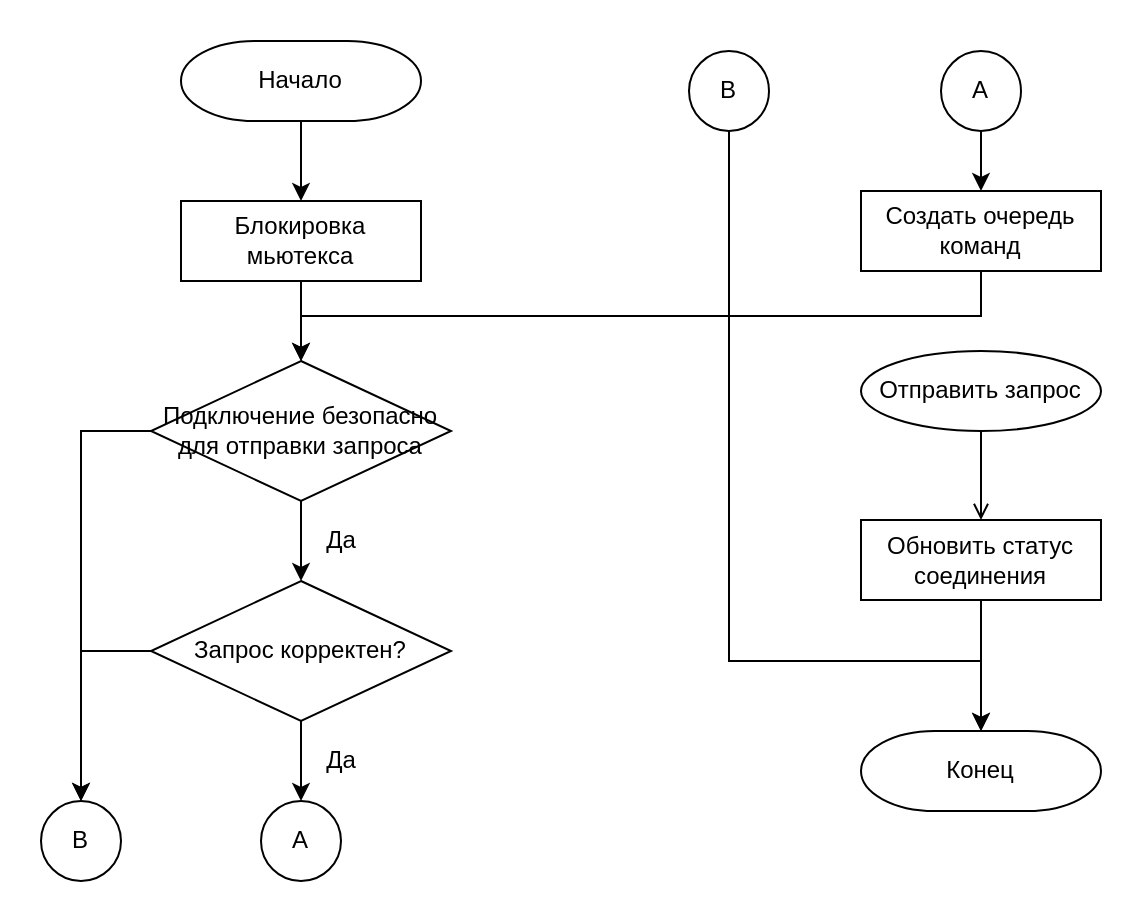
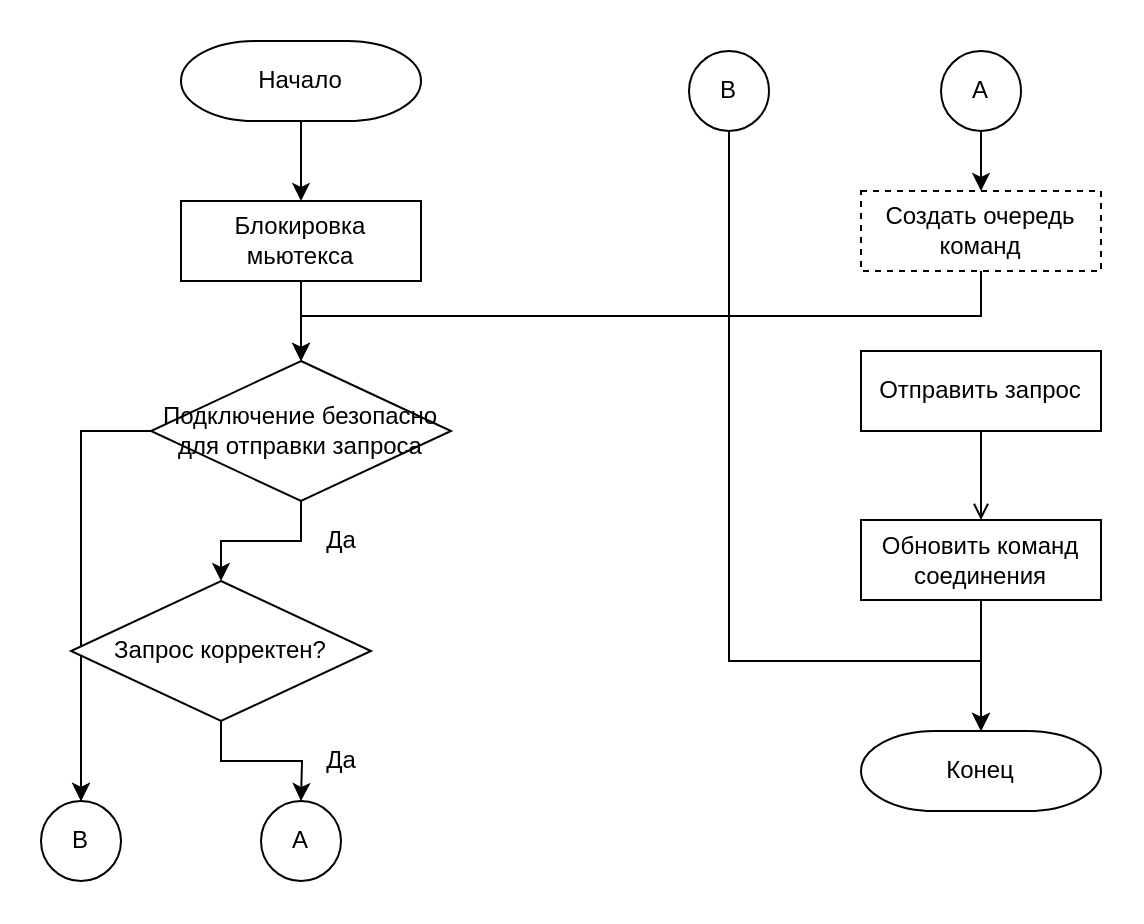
  <mxCell id="0" />
  <mxCell id="1" parent="0" />
  <mxCell id="2" style="edgeStyle=orthogonalEdgeStyle;rounded=0;orthogonalLoop=1;jettySize=auto;html=1;exitX=0.5;exitY=1;exitDx=0;exitDy=0;exitPerimeter=0;entryX=0.5;entryY=0;entryDx=0;entryDy=0;" parent="1" source="3" target="5" edge="1"><mxGeometry relative="1" as="geometry" /></mxCell>
  <mxCell id="3" value="Начало" style="strokeWidth=1;html=1;shape=mxgraph.flowchart.terminator;whiteSpace=wrap;" parent="1" vertex="1"><mxGeometry x="90" width="120" height="40" as="geometry" y="20" /></mxCell>
  <mxCell id="4" style="edgeStyle=orthogonalEdgeStyle;rounded=0;orthogonalLoop=1;jettySize=auto;html=1;exitX=0.5;exitY=1;exitDx=0;exitDy=0;entryX=0.5;entryY=0;entryDx=0;entryDy=0;" parent="1" source="5" edge="1"><mxGeometry relative="1" as="geometry"><mxPoint x="150" y="180" as="targetPoint" /></mxGeometry></mxCell>
  <mxCell id="5" value="Блокировка мьютекса" style="rounded=0;whiteSpace=wrap;html=1;" parent="1" vertex="1"><mxGeometry x="90" y="100" width="120" height="40" as="geometry" /></mxCell>
  <mxCell id="6" style="edgeStyle=orthogonalEdgeStyle;rounded=0;orthogonalLoop=1;jettySize=auto;html=1;exitX=0.5;exitY=1;exitDx=0;exitDy=0;exitPerimeter=0;entryX=0.5;entryY=0;entryDx=0;entryDy=0;entryPerimeter=0;" parent="1" source="8" target="11" edge="1"><mxGeometry relative="1" as="geometry" /></mxCell>
  <mxCell id="7" style="edgeStyle=orthogonalEdgeStyle;rounded=0;orthogonalLoop=1;jettySize=auto;html=1;exitX=0;exitY=0.5;exitDx=0;exitDy=0;exitPerimeter=0;entryX=0.5;entryY=0;entryDx=0;entryDy=0;" parent="1" source="8" target="24" edge="1"><mxGeometry relative="1" as="geometry"><Array as="points"><mxPoint x="40" y="215" /></Array><mxPoint x="150" y="670" as="targetPoint" /></mxGeometry></mxCell>
  <mxCell id="8" value="Подключение безопасно для отправки запроса" style="strokeWidth=1;html=1;shape=mxgraph.flowchart.decision;whiteSpace=wrap;" parent="1" vertex="1"><mxGeometry x="75" y="180" width="150" height="70" as="geometry" /></mxCell>
  <mxCell id="9" style="edgeStyle=orthogonalEdgeStyle;rounded=0;orthogonalLoop=1;jettySize=auto;html=1;exitX=0.5;exitY=1;exitDx=0;exitDy=0;exitPerimeter=0;entryX=0.5;entryY=0;entryDx=0;entryDy=0;" parent="1" source="11" edge="1"><mxGeometry relative="1" as="geometry"><mxPoint x="150" y="400" as="targetPoint" /></mxGeometry></mxCell>
  <mxCell id="10" style="edgeStyle=orthogonalEdgeStyle;rounded=0;orthogonalLoop=1;jettySize=auto;html=1;exitX=0;exitY=0.5;exitDx=0;exitDy=0;exitPerimeter=0;entryX=0.5;entryY=0;entryDx=0;entryDy=0;" parent="1" source="11" target="24" edge="1"><mxGeometry relative="1" as="geometry"><Array as="points"><mxPoint x="40" y="325" /></Array><mxPoint x="150" y="670" as="targetPoint" /></mxGeometry></mxCell>
- <mxCell id="11" value="Запрос корректен?" style="strokeWidth=1;html=1;shape=mxgraph.flowchart.decision;whiteSpace=wrap;" parent="1" vertex="1"><mxGeometry x="75" y="290" width="150" height="70" as="geometry" /></mxCell>
+ <mxCell id="11" value="Запрос корректен?" style="strokeWidth=1;html=1;shape=mxgraph.flowchart.decision;whiteSpace=wrap;" parent="1" vertex="1"><mxGeometry x="35" y="290" width="150" height="70" as="geometry" /></mxCell>
  <mxCell id="12" value="Да" style="text;html=1;align=center;verticalAlign=middle;resizable=0;points=[];autosize=1;" parent="1" vertex="1"><mxGeometry x="155" y="260" width="30" height="20" as="geometry" /></mxCell>
  <mxCell id="13" style="edgeStyle=orthogonalEdgeStyle;rounded=0;orthogonalLoop=1;jettySize=auto;html=1;exitX=0.5;exitY=1;exitDx=0;exitDy=0;" edge="1" parent="1" source="14" target="8"><mxGeometry relative="1" as="geometry" /></mxCell>
- <mxCell id="14" value="Создать очередь команд" style="rounded=0;whiteSpace=wrap;html=1;" vertex="1" parent="1"><mxGeometry x="430" y="95" width="120" height="40" as="geometry" /></mxCell>
+ <mxCell id="14" value="Создать очередь команд" style="rounded=0;whiteSpace=wrap;html=1;dashed=1;" vertex="1" parent="1"><mxGeometry x="430" y="95" width="120" height="40" as="geometry" /></mxCell>
  <mxCell id="15" style="edgeStyle=orthogonalEdgeStyle;rounded=0;orthogonalLoop=1;jettySize=auto;html=1;exitX=0.5;exitY=1;exitDx=0;exitDy=0;entryX=0.5;entryY=0;entryDx=0;entryDy=0;endArrow=open;" edge="1" parent="1" source="16" target="18"><mxGeometry relative="1" as="geometry" /></mxCell>
- <mxCell id="16" value="Отправить запрос" style="ellipse;whiteSpace=wrap;html=1;" vertex="1" parent="1"><mxGeometry x="430" y="175" width="120" height="40" as="geometry" /></mxCell>
+ <mxCell id="16" value="Отправить запрос" style="rounded=0;whiteSpace=wrap;html=1;" vertex="1" parent="1"><mxGeometry x="430" y="175" width="120" height="40" as="geometry" /></mxCell>
  <mxCell id="17" style="edgeStyle=orthogonalEdgeStyle;rounded=0;orthogonalLoop=1;jettySize=auto;html=1;exitX=0.5;exitY=1;exitDx=0;exitDy=0;entryX=0.5;entryY=0;entryDx=0;entryDy=0;entryPerimeter=0;" edge="1" parent="1" source="18" target="19"><mxGeometry relative="1" as="geometry" /></mxCell>
- <mxCell id="18" value="Обновить статус соединения" style="rounded=0;whiteSpace=wrap;html=1;" vertex="1" parent="1"><mxGeometry x="430" y="259.5" width="120" height="40" as="geometry" /></mxCell>
+ <mxCell id="18" value="Обновить команд соединения" style="rounded=0;whiteSpace=wrap;html=1;" vertex="1" parent="1"><mxGeometry x="430" y="259.5" width="120" height="40" as="geometry" /></mxCell>
  <mxCell id="19" value="Конец" style="strokeWidth=1;html=1;shape=mxgraph.flowchart.terminator;whiteSpace=wrap;" vertex="1" parent="1"><mxGeometry x="430" y="365" width="120" height="40" as="geometry" /></mxCell>
  <mxCell id="20" value="Да" style="text;html=1;align=center;verticalAlign=middle;resizable=0;points=[];autosize=1;" vertex="1" parent="1"><mxGeometry x="155" y="370" width="30" height="20" as="geometry" /></mxCell>
  <mxCell id="21" value="А" style="ellipse;whiteSpace=wrap;html=1;aspect=fixed;" vertex="1" parent="1"><mxGeometry x="130" y="400" width="40" height="40" as="geometry" /></mxCell>
  <mxCell id="22" style="edgeStyle=orthogonalEdgeStyle;rounded=0;orthogonalLoop=1;jettySize=auto;html=1;exitX=0.5;exitY=1;exitDx=0;exitDy=0;entryX=0.5;entryY=0;entryDx=0;entryDy=0;" edge="1" parent="1" source="23" target="14"><mxGeometry relative="1" as="geometry" /></mxCell>
  <mxCell id="23" value="А" style="ellipse;whiteSpace=wrap;html=1;aspect=fixed;" vertex="1" parent="1"><mxGeometry x="470" y="25" width="40" height="40" as="geometry" /></mxCell>
  <mxCell id="24" value="В" style="ellipse;whiteSpace=wrap;html=1;aspect=fixed;" vertex="1" parent="1"><mxGeometry x="20" y="400" width="40" height="40" as="geometry" /></mxCell>
  <mxCell id="25" style="edgeStyle=orthogonalEdgeStyle;rounded=0;orthogonalLoop=1;jettySize=auto;html=1;exitX=0.5;exitY=1;exitDx=0;exitDy=0;entryX=0.5;entryY=0;entryDx=0;entryDy=0;entryPerimeter=0;" edge="1" parent="1" source="26" target="19"><mxGeometry relative="1" as="geometry"><Array as="points"><mxPoint x="364" y="330" /><mxPoint x="490" y="330" /></Array></mxGeometry></mxCell>
  <mxCell id="26" value="В" style="ellipse;whiteSpace=wrap;html=1;aspect=fixed;" vertex="1" parent="1"><mxGeometry x="344" y="25" width="40" height="40" as="geometry" /></mxCell>
